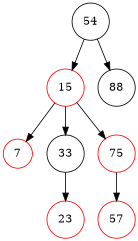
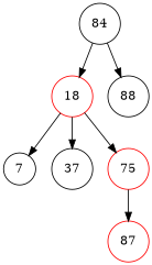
  digraph {
    node [color=red shape=circle]
-   15
-   54 [color=black]
+   15 [label=18]
+   54 [color=black label=84]
    88 [color=black]
-   7
-   37 [color=black label=33]
+   7 [color=black]
+   37 [color=black]
    75
-   23
-   87 [label=57]
+   87
    15 -> 7
    15 -> 37
    15 -> 75
    54 -> 15
    54 -> 88
-   37 -> 23
    75 -> 87
  }
